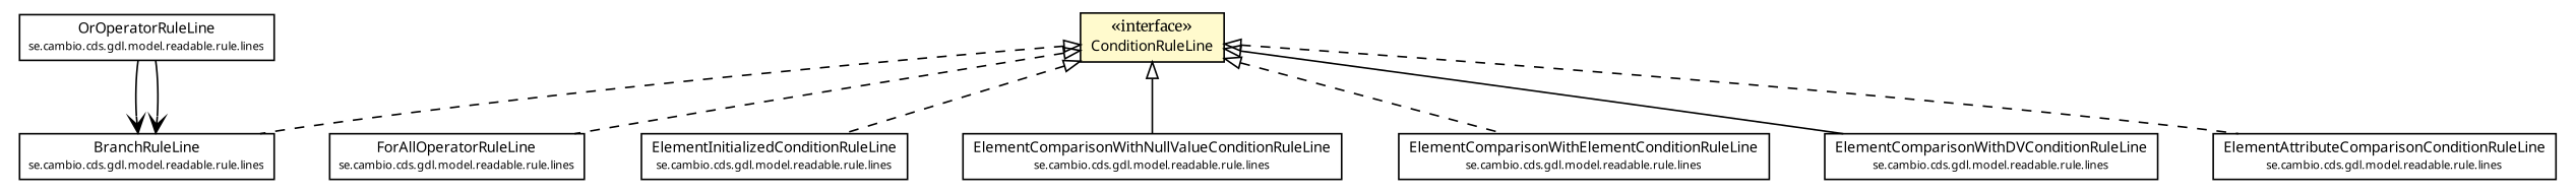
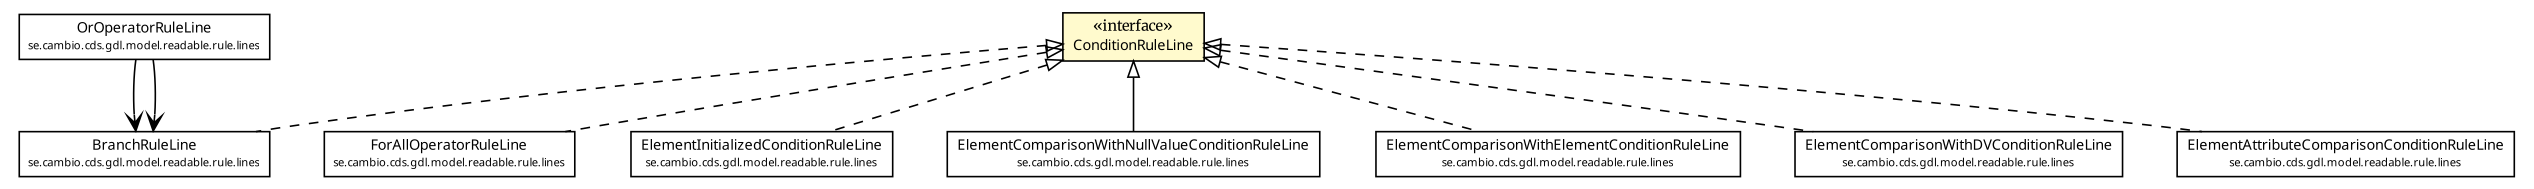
  digraph {
    fontname=Merriweather
    nodesep=0.25
    ranksep=0.5
    node [fontcolor=black fontname=Merriweather fontsize=9.0 shape=plaintext]
    edge [fontname=Merriweather fontsize=10 headport=p labelfontname="Trebuchet MS" labelfontsize=10 tailport=p arrowtail=empty dir=back style=dashed]
    n1 [label=<<table title="se.cambio.cds.gdl.model.readable.rule.lines.OrOperatorRuleLine" border="0" cellborder="1" cellspacing="0" cellpadding="2" port="p" href="../OrOperatorRuleLine.html"> 		<tr><td><table border="0" cellspacing="0" cellpadding="1"> <tr><td align="center" balign="center"><font face="Trebuchet MS"> OrOperatorRuleLine </font></td></tr> <tr><td align="center" balign="center"><font face="Trebuchet MS" point-size="7.0"> se.cambio.cds.gdl.model.readable.rule.lines </font></td></tr> 		</table></td></tr> 		</table>>]
    n2 [label=<<table title="se.cambio.cds.gdl.model.readable.rule.lines.BranchRuleLine" border="0" cellborder="1" cellspacing="0" cellpadding="2" port="p" href="../BranchRuleLine.html"> 		<tr><td><table border="0" cellspacing="0" cellpadding="1"> <tr><td align="center" balign="center"><font face="Trebuchet MS"> BranchRuleLine </font></td></tr> <tr><td align="center" balign="center"><font face="Trebuchet MS" point-size="7.0"> se.cambio.cds.gdl.model.readable.rule.lines </font></td></tr> 		</table></td></tr> 		</table>>]
    n3 [label=<<table title="se.cambio.cds.gdl.model.readable.rule.lines.ForAllOperatorRuleLine" border="0" cellborder="1" cellspacing="0" cellpadding="2" port="p" href="../ForAllOperatorRuleLine.html"> 		<tr><td><table border="0" cellspacing="0" cellpadding="1"> <tr><td align="center" balign="center"><font face="Trebuchet MS"> ForAllOperatorRuleLine </font></td></tr> <tr><td align="center" balign="center"><font face="Trebuchet MS" point-size="7.0"> se.cambio.cds.gdl.model.readable.rule.lines </font></td></tr> 		</table></td></tr> 		</table>>]
    n4 [label=<<table title="se.cambio.cds.gdl.model.readable.rule.lines.ElementInitializedConditionRuleLine" border="0" cellborder="1" cellspacing="0" cellpadding="2" port="p" href="../ElementInitializedConditionRuleLine.html"> 		<tr><td><table border="0" cellspacing="0" cellpadding="1"> <tr><td align="center" balign="center"><font face="Trebuchet MS"> ElementInitializedConditionRuleLine </font></td></tr> <tr><td align="center" balign="center"><font face="Trebuchet MS" point-size="7.0"> se.cambio.cds.gdl.model.readable.rule.lines </font></td></tr> 		</table></td></tr> 		</table>>]
    n5 [label=<<table title="se.cambio.cds.gdl.model.readable.rule.lines.ElementComparisonWithNullValueConditionRuleLine" border="0" cellborder="1" cellspacing="0" cellpadding="2" port="p" href="../ElementComparisonWithNullValueConditionRuleLine.html"> 		<tr><td><table border="0" cellspacing="0" cellpadding="1"> <tr><td align="center" balign="center"><font face="Trebuchet MS"> ElementComparisonWithNullValueConditionRuleLine </font></td></tr> <tr><td align="center" balign="center"><font face="Trebuchet MS" point-size="7.0"> se.cambio.cds.gdl.model.readable.rule.lines </font></td></tr> 		</table></td></tr> 		</table>>]
    n6 [label=<<table title="se.cambio.cds.gdl.model.readable.rule.lines.ElementComparisonWithElementConditionRuleLine" border="0" cellborder="1" cellspacing="0" cellpadding="2" port="p" href="../ElementComparisonWithElementConditionRuleLine.html"> 		<tr><td><table border="0" cellspacing="0" cellpadding="1"> <tr><td align="center" balign="center"><font face="Trebuchet MS"> ElementComparisonWithElementConditionRuleLine </font></td></tr> <tr><td align="center" balign="center"><font face="Trebuchet MS" point-size="7.0"> se.cambio.cds.gdl.model.readable.rule.lines </font></td></tr> 		</table></td></tr> 		</table>>]
    n7 [label=<<table title="se.cambio.cds.gdl.model.readable.rule.lines.ElementComparisonWithDVConditionRuleLine" border="0" cellborder="1" cellspacing="0" cellpadding="2" port="p" href="../ElementComparisonWithDVConditionRuleLine.html"> 		<tr><td><table border="0" cellspacing="0" cellpadding="1"> <tr><td align="center" balign="center"><font face="Trebuchet MS"> ElementComparisonWithDVConditionRuleLine </font></td></tr> <tr><td align="center" balign="center"><font face="Trebuchet MS" point-size="7.0"> se.cambio.cds.gdl.model.readable.rule.lines </font></td></tr> 		</table></td></tr> 		</table>>]
    n8 [label=<<table title="se.cambio.cds.gdl.model.readable.rule.lines.ElementAttributeComparisonConditionRuleLine" border="0" cellborder="1" cellspacing="0" cellpadding="2" port="p" href="../ElementAttributeComparisonConditionRuleLine.html"> 		<tr><td><table border="0" cellspacing="0" cellpadding="1"> <tr><td align="center" balign="center"><font face="Trebuchet MS"> ElementAttributeComparisonConditionRuleLine </font></td></tr> <tr><td align="center" balign="center"><font face="Trebuchet MS" point-size="7.0"> se.cambio.cds.gdl.model.readable.rule.lines </font></td></tr> 		</table></td></tr> 		</table>>]
    n9 [label=<<table title="se.cambio.cds.gdl.model.readable.rule.lines.interfaces.ConditionRuleLine" border="0" cellborder="1" cellspacing="0" cellpadding="2" port="p" bgcolor="lemonChiffon" href="./ConditionRuleLine.html"> 		<tr><td><table border="0" cellspacing="0" cellpadding="1"> <tr><td align="center" balign="center"> &#171;interface&#187; </td></tr> <tr><td align="center" balign="center"><font face="Trebuchet MS"> ConditionRuleLine </font></td></tr> 		</table></td></tr> 		</table>>]
    n1 -> n2 [arrowhead=open color=black fontcolor=black fontsize=10.0 arrowtail="" dir="" style=""]
    n1 -> n2 [arrowhead=open color=black fontcolor=black fontsize=10.0 arrowtail="" dir="" style=""]
    n9 -> n2
    n9 -> n3
    n9 -> n4
    n9 -> n5 [style=solid]
    n9 -> n6
-   n9 -> n7 [style=solid]
+   n9 -> n7
    n9 -> n8
  }
